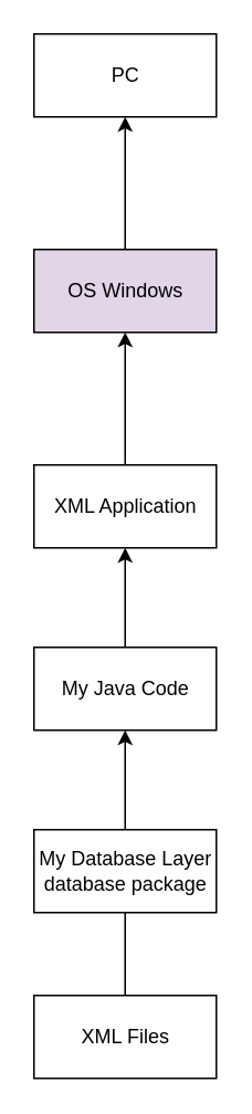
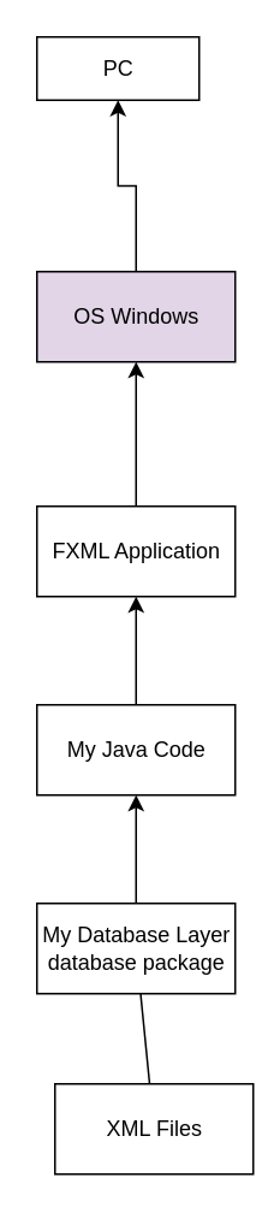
  <mxCell id="0" />
  <mxCell id="1" parent="0" />
  <mxCell id="2" value="" style="edgeStyle=orthogonalEdgeStyle;rounded=0;orthogonalLoop=1;jettySize=auto;html=1;" parent="1" source="3" target="5" edge="1"><mxGeometry relative="1" as="geometry" /></mxCell>
- <mxCell id="3" value="XML Application" style="html=1;" parent="1" vertex="1"><mxGeometry x="20" y="280" width="110" height="50" as="geometry" /></mxCell>
+ <mxCell id="3" value="FXML Application" style="html=1;" parent="1" vertex="1"><mxGeometry x="20" y="280" width="110" height="50" as="geometry" /></mxCell>
  <mxCell id="4" value="" style="edgeStyle=orthogonalEdgeStyle;rounded=0;orthogonalLoop=1;jettySize=auto;html=1;" parent="1" source="5" target="6" edge="1"><mxGeometry relative="1" as="geometry" /></mxCell>
  <mxCell id="5" value="OS Windows" style="html=1;fillColor=#e1d5e7;" parent="1" vertex="1"><mxGeometry x="20" y="150" width="110" height="50" as="geometry" /></mxCell>
- <mxCell id="6" value="PC" style="html=1;" parent="1" vertex="1"><mxGeometry x="20" y="20" width="110" height="50" as="geometry" /></mxCell>
+ <mxCell id="6" value="PC" style="html=1;" parent="1" vertex="1"><mxGeometry x="20" y="20" width="90" height="35" as="geometry" /></mxCell>
  <mxCell id="7" style="edgeStyle=none;rounded=0;orthogonalLoop=1;jettySize=auto;html=1;endArrow=none;" parent="1" source="8" target="12" edge="1"><mxGeometry relative="1" as="geometry" /></mxCell>
- <mxCell id="8" value="XML Files" style="html=1;" parent="1" vertex="1"><mxGeometry x="20" y="600" width="110" height="50" as="geometry" /></mxCell>
+ <mxCell id="8" value="XML Files" style="html=1;" parent="1" vertex="1"><mxGeometry x="30" y="600" width="110" height="50" as="geometry" /></mxCell>
  <mxCell id="9" style="edgeStyle=none;rounded=0;orthogonalLoop=1;jettySize=auto;html=1;exitX=0.5;exitY=0;exitDx=0;exitDy=0;entryX=0.5;entryY=1;entryDx=0;entryDy=0;" parent="1" source="10" target="3" edge="1"><mxGeometry relative="1" as="geometry" /></mxCell>
  <mxCell id="10" value="My Java Code" style="html=1;" parent="1" vertex="1"><mxGeometry x="20" y="390" width="110" height="50" as="geometry" /></mxCell>
  <mxCell id="11" style="edgeStyle=orthogonalEdgeStyle;rounded=0;orthogonalLoop=1;jettySize=auto;html=1;" edge="1" parent="1" source="12" target="10"><mxGeometry relative="1" as="geometry" /></mxCell>
  <mxCell id="12" value="My Database Layer&lt;br&gt;database package" style="html=1;" vertex="1" parent="1"><mxGeometry x="20" y="500" width="110" height="50" as="geometry" /></mxCell>
